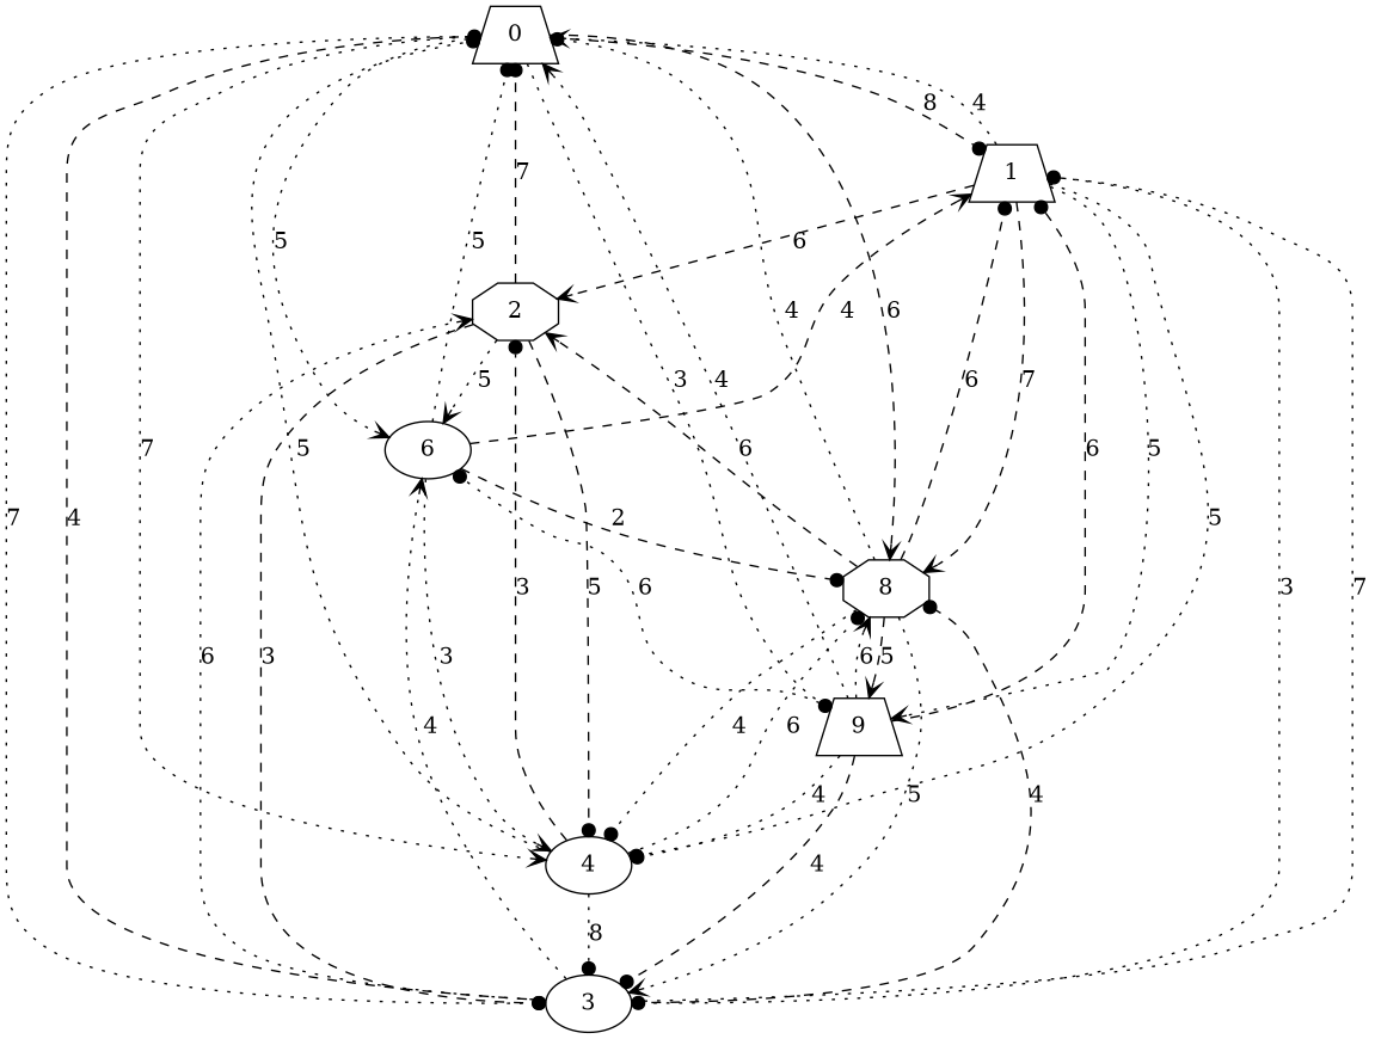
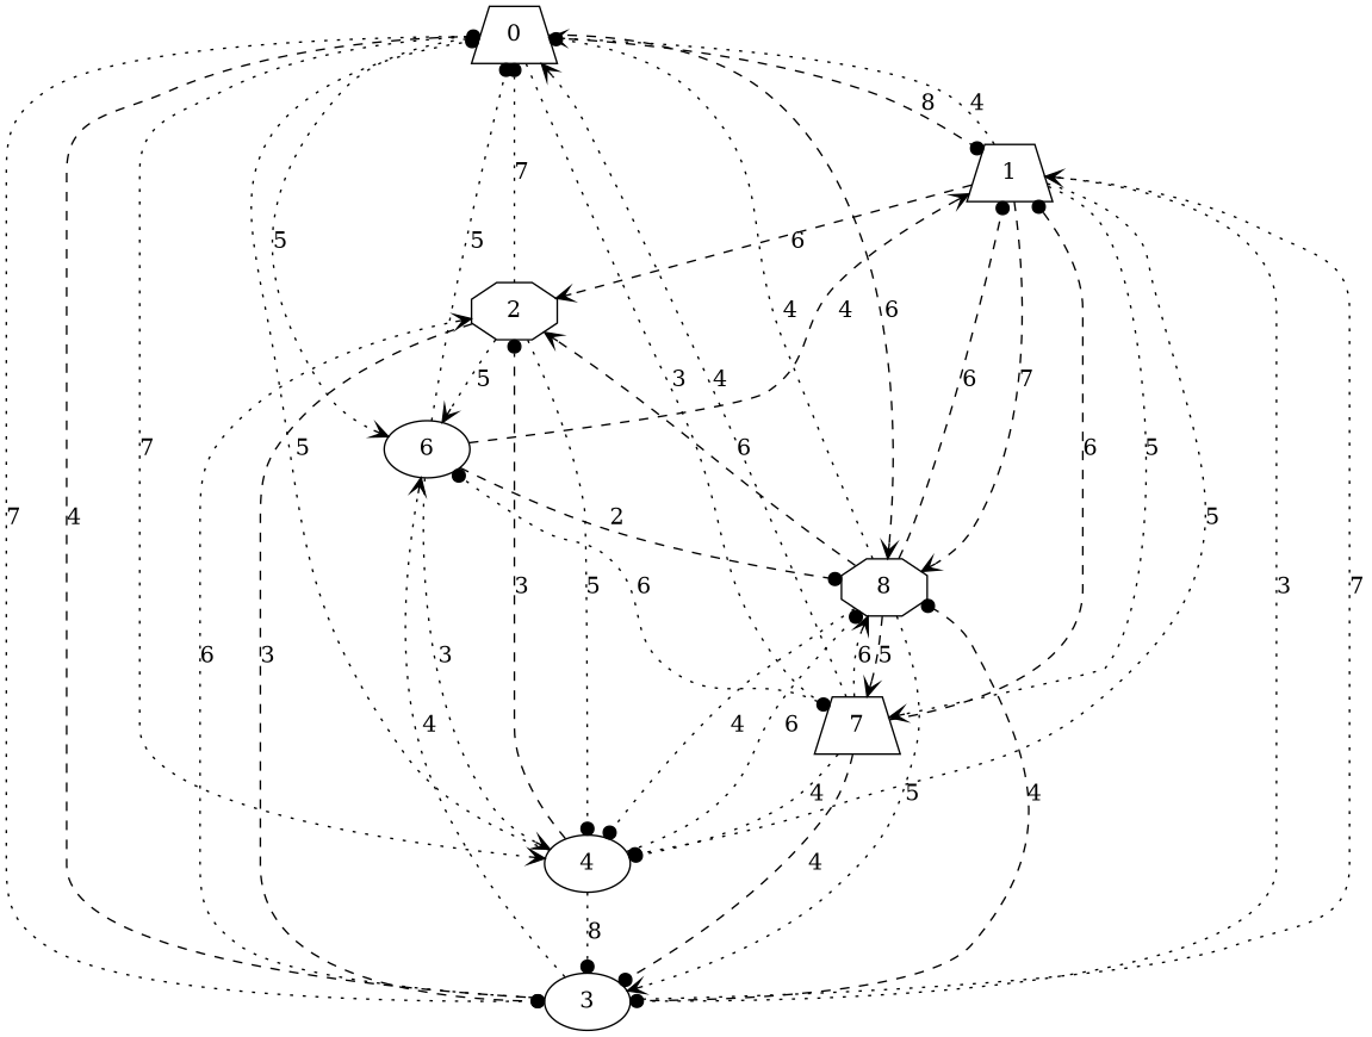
  strict digraph {
    node [shape=trapezium]
    edge [arrowhead=dot style=dotted]
    0
    1
    3 [shape=ellipse]
    4 [shape=ellipse]
    n5 [label=8 shape=octagon]
    6 [shape=ellipse]
-   7 [label=9]
+   7
    2 [shape=octagon]
    0 -> 1 [label=8 style=dashed]
    0 -> 3 [label=7]
    0 -> 4 [arrowhead=vee label=7]
    0 -> n5 [arrowhead=vee label=6 style=dashed]
    0 -> 6 [arrowhead=vee label=5]
    0 -> 7 [label=3]
    1 -> 0 [arrowhead=vee label=4]
    1 -> 3 [label=3]
    1 -> 4 [label=5]
    1 -> n5 [arrowhead=vee label=7 style=dashed]
    1 -> 7 [arrowhead=vee label=5]
    1 -> 2 [arrowhead=vee label=6 style=dashed]
    3 -> 0 [label=4 style=dashed]
-   3 -> 1 [label=7]
+   3 -> 1 [arrowhead=vee label=7]
    3 -> n5 [label=4 style=dashed]
    3 -> 6 [arrowhead=vee label=4]
    3 -> 2 [arrowhead=vee label=6]
    4 -> 0 [label=5]
    4 -> 3 [label=8]
    4 -> n5 [label=6]
    4 -> 2 [label=3 style=dashed]
    n5 -> 0 [label=4]
    n5 -> 1 [label=6 style=dashed]
    n5 -> 3 [arrowhead=vee label=5]
    n5 -> 4 [label=4]
    n5 -> 7 [arrowhead=vee label=5 style=dashed]
    n5 -> 2 [arrowhead=vee label=6 style=dashed]
    6 -> 0 [label=5]
    6 -> 1 [arrowhead=vee label=4 style=dashed]
    6 -> 4 [arrowhead=vee label=3]
    6 -> n5 [label=2 style=dashed]
    7 -> 0 [arrowhead=vee label=4]
    7 -> 1 [label=6 style=dashed]
    7 -> 3 [label=4 style=dashed]
    7 -> 4 [label=4]
    7 -> n5 [arrowhead=vee label=6]
    7 -> 6 [label=6]
-   2 -> 0 [label=7 style=dashed]
+   2 -> 0 [label=7]
    2 -> 3 [label=3 style=dashed]
-   2 -> 4 [label=5 style=dashed]
+   2 -> 4 [label=5]
    2 -> 6 [arrowhead=vee label=5]
  }
